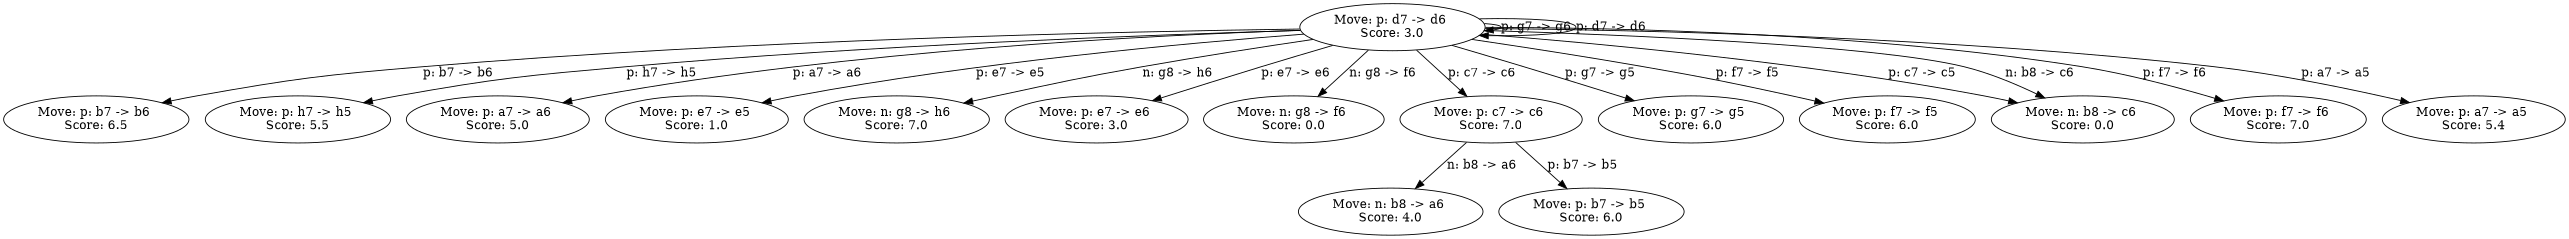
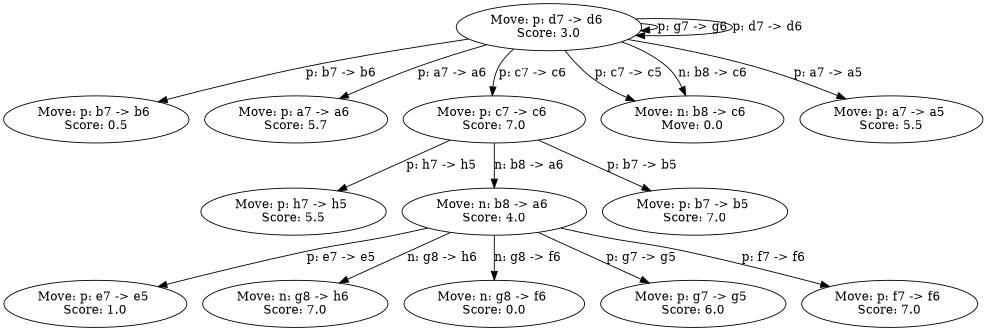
  digraph {
    n1 [label="Move: p: d7 -> d6 \nScore: 3.0"]
-   n2 [label="Move: p: b7 -> b6 \nScore: 6.5"]
+   n2 [label="Move: p: b7 -> b6 \nScore: 0.5"]
    n3 [label="Move: p: h7 -> h5 \nScore: 5.5"]
-   n4 [label="Move: p: a7 -> a6 \nScore: 5.0"]
+   n4 [label="Move: p: a7 -> a6 \nScore: 5.7"]
    n5 [label="Move: p: e7 -> e5 \nScore: 1.0"]
    n6 [label="Move: n: g8 -> h6 \nScore: 7.0"]
-   n7 [label="Move: p: e7 -> e6 \nScore: 3.0"]
    n8 [label="Move: n: g8 -> f6 \nScore: 0.0"]
    n9 [label="Move: p: c7 -> c6 \nScore: 7.0"]
    n10 [label="Move: p: g7 -> g5 \nScore: 6.0"]
-   n11 [label="Move: p: f7 -> f5 \nScore: 6.0"]
-   n12 [label="Move: n: b8 -> c6 \nScore: 0.0"]
+   n12 [label="Move: n: b8 -> c6 \nMove: 0.0"]
    n13 [label="Move: p: f7 -> f6 \nScore: 7.0"]
-   n14 [label="Move: p: a7 -> a5 \nScore: 5.4"]
+   n14 [label="Move: p: a7 -> a5 \nScore: 5.5"]
    n15 [label="Move: n: b8 -> a6 \nScore: 4.0"]
-   n16 [label="Move: p: b7 -> b5 \nScore: 6.0"]
+   n16 [label="Move: p: b7 -> b5 \nScore: 7.0"]
    n1 -> n1 [label="p: g7 -> g6 "]
    n1 -> n1 [label="p: d7 -> d6 "]
    n1 -> n2 [label="p: b7 -> b6 "]
-   n1 -> n3 [label="p: h7 -> h5 "]
+   n9 -> n3 [label="p: h7 -> h5 "]
    n1 -> n4 [label="p: a7 -> a6 "]
-   n1 -> n5 [label="p: e7 -> e5 "]
-   n1 -> n6 [label="n: g8 -> h6 "]
-   n1 -> n7 [label="p: e7 -> e6 "]
-   n1 -> n8 [label="n: g8 -> f6 "]
+   n15 -> n5 [label="p: e7 -> e5 "]
+   n15 -> n6 [label="n: g8 -> h6 "]
+   n15 -> n8 [label="n: g8 -> f6 "]
    n1 -> n9 [label="p: c7 -> c6 "]
-   n1 -> n10 [label="p: g7 -> g5 "]
-   n1 -> n11 [label="p: f7 -> f5 "]
+   n15 -> n10 [label="p: g7 -> g5 "]
    n1 -> n12 [label="p: c7 -> c5 "]
    n1 -> n12 [label="n: b8 -> c6 "]
-   n1 -> n13 [label="p: f7 -> f6 "]
+   n15 -> n13 [label="p: f7 -> f6 "]
    n1 -> n14 [label="p: a7 -> a5 "]
    n9 -> n15 [label="n: b8 -> a6 "]
    n9 -> n16 [label="p: b7 -> b5 "]
  }
